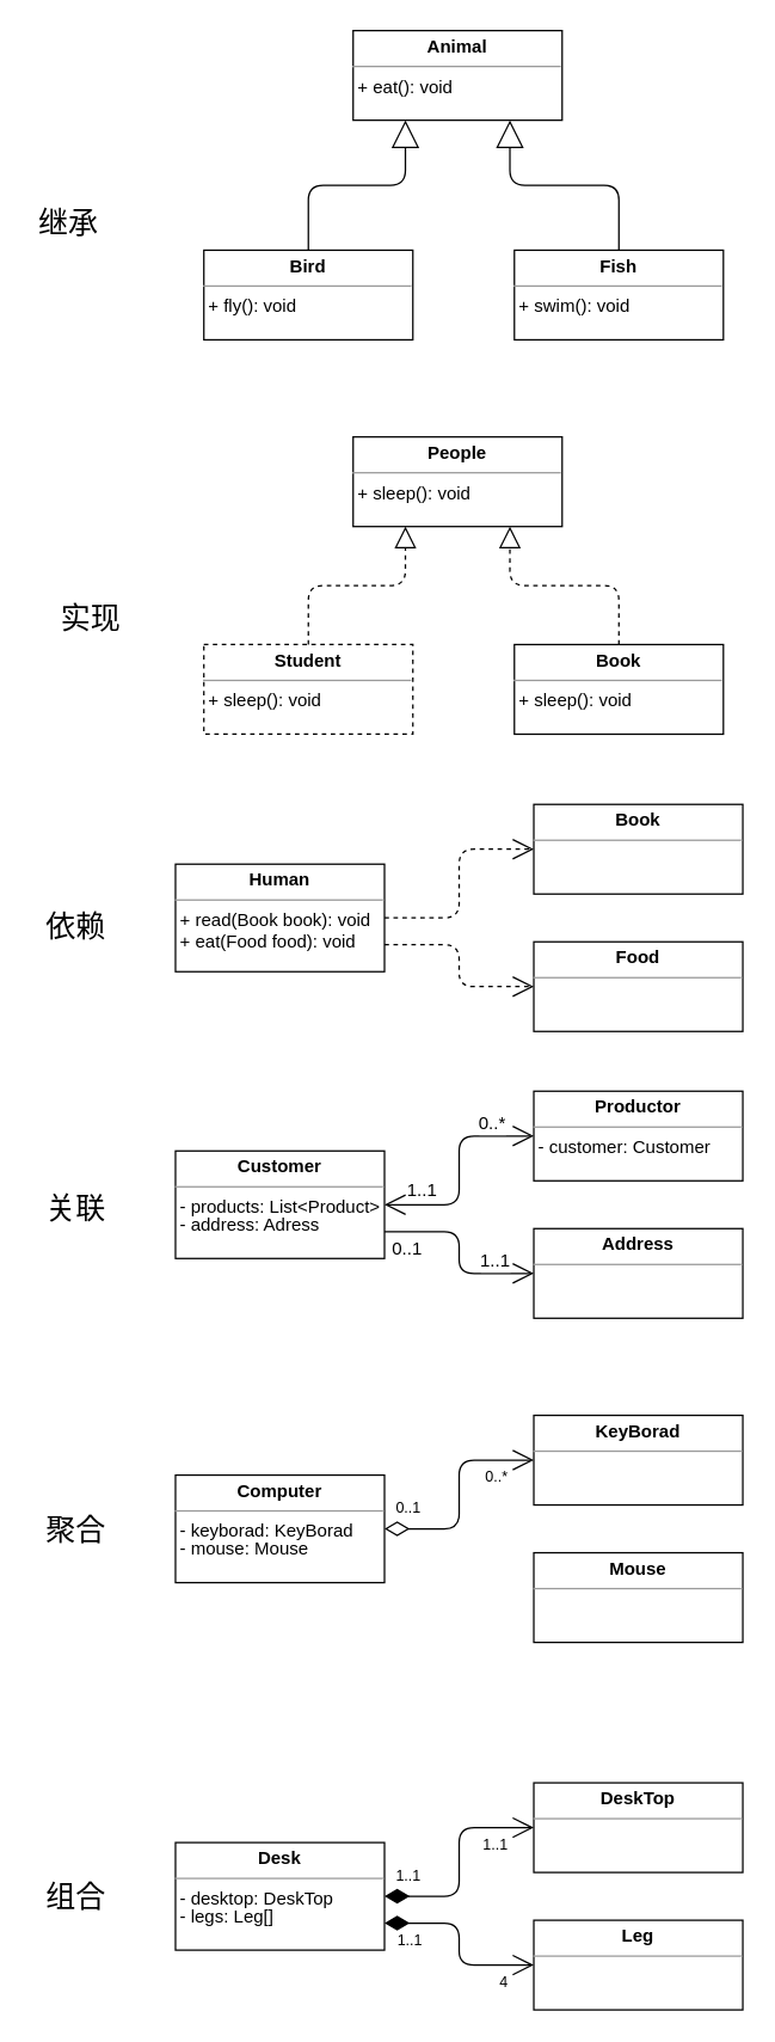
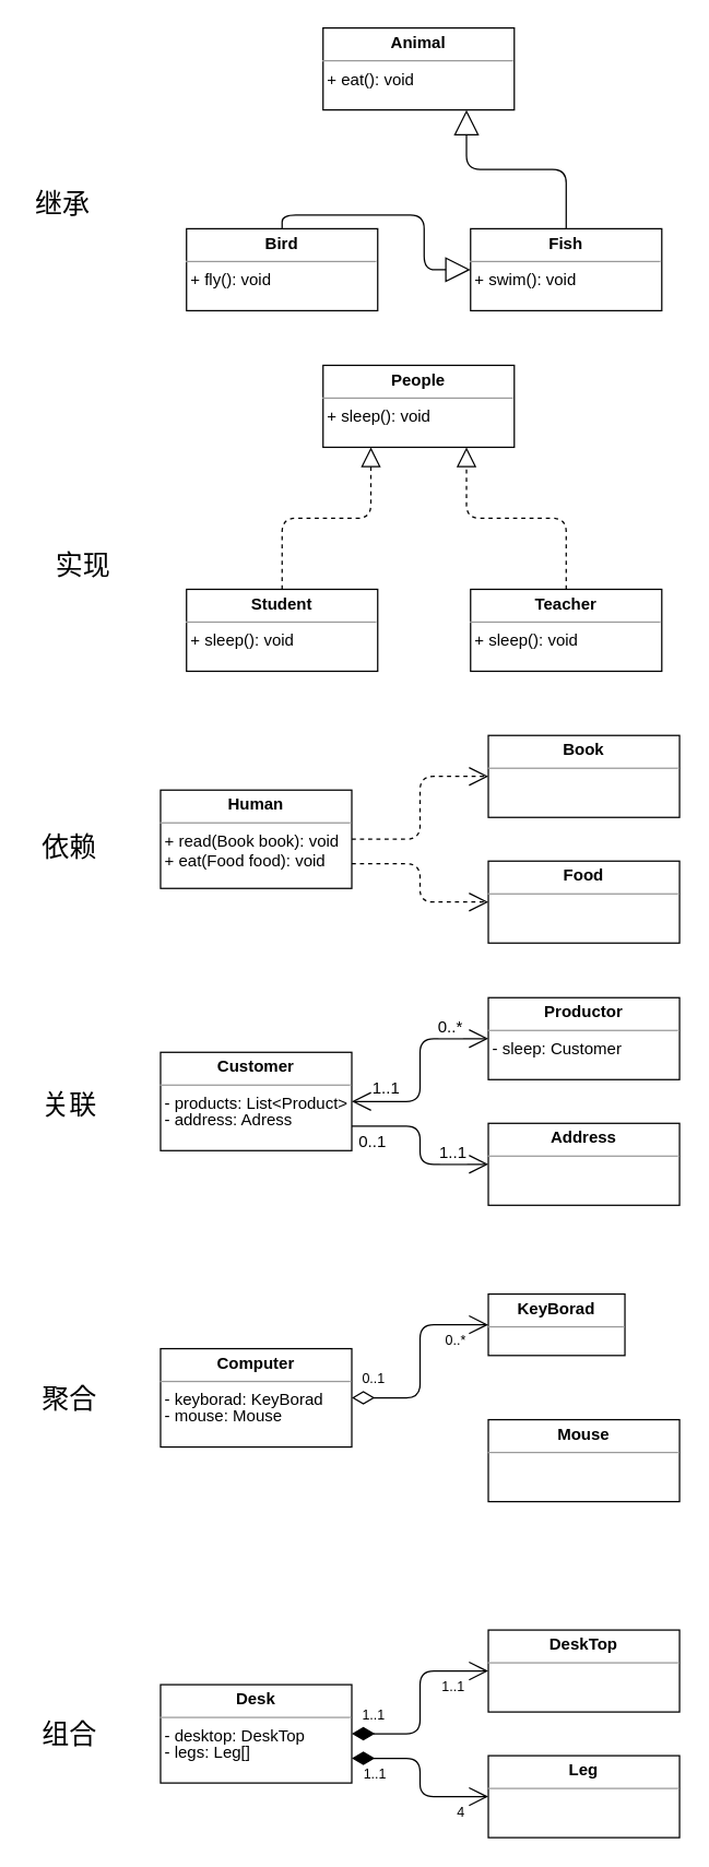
  <mxCell id="0" />
  <mxCell id="1" parent="0" />
  <mxCell id="2" value="&lt;p style=&quot;margin: 0px ; margin-top: 4px ; text-align: center&quot;&gt;&lt;b&gt;Animal&lt;/b&gt;&lt;/p&gt;&lt;hr size=&quot;1&quot;&gt;&lt;div style=&quot;height: 2px&quot;&gt;&amp;nbsp;+ eat(): void&lt;/div&gt;" style="verticalAlign=top;align=left;overflow=fill;fontSize=12;fontFamily=Helvetica;html=1;" parent="1" vertex="1"><mxGeometry x="236" y="20" width="140" height="60" as="geometry" /></mxCell>
  <mxCell id="3" value="&lt;p style=&quot;margin: 0px ; margin-top: 4px ; text-align: center&quot;&gt;&lt;b&gt;Bird&lt;/b&gt;&lt;/p&gt;&lt;hr size=&quot;1&quot;&gt;&lt;div style=&quot;height: 2px&quot;&gt;&amp;nbsp;+ fly(): void&lt;/div&gt;" style="verticalAlign=top;align=left;overflow=fill;fontSize=12;fontFamily=Helvetica;html=1;" parent="1" vertex="1"><mxGeometry x="136" y="167" width="140" height="60" as="geometry" /></mxCell>
  <mxCell id="4" value="&lt;p style=&quot;margin: 0px ; margin-top: 4px ; text-align: center&quot;&gt;&lt;b&gt;Fish&lt;/b&gt;&lt;/p&gt;&lt;hr size=&quot;1&quot;&gt;&lt;div style=&quot;height: 2px&quot;&gt;&amp;nbsp;+ swim(): void&lt;/div&gt;" style="verticalAlign=top;align=left;overflow=fill;fontSize=12;fontFamily=Helvetica;html=1;" parent="1" vertex="1"><mxGeometry x="344" y="167" width="140" height="60" as="geometry" /></mxCell>
- <mxCell id="5" value="" style="endArrow=block;endSize=16;endFill=0;html=1;entryX=0.25;entryY=1;entryDx=0;entryDy=0;exitX=0.5;exitY=0;exitDx=0;exitDy=0;edgeStyle=orthogonalEdgeStyle;" parent="1" source="3" target="2" edge="1"><mxGeometry width="160" relative="1" as="geometry"><mxPoint x="261" y="275" as="sourcePoint" /><mxPoint x="421" y="275" as="targetPoint" /></mxGeometry></mxCell>
+ <mxCell id="5" value="" style="endArrow=block;endSize=16;endFill=0;html=1;exitX=0.5;exitY=0;exitDx=0;exitDy=0;edgeStyle=orthogonalEdgeStyle;" parent="1" source="3" target="4" edge="1"><mxGeometry width="160" relative="1" as="geometry"><mxPoint x="261" y="275" as="sourcePoint" /><mxPoint x="421" y="275" as="targetPoint" /></mxGeometry></mxCell>
  <mxCell id="6" value="" style="endArrow=block;endSize=16;endFill=0;html=1;entryX=0.75;entryY=1;entryDx=0;entryDy=0;exitX=0.5;exitY=0;exitDx=0;exitDy=0;edgeStyle=orthogonalEdgeStyle;" parent="1" source="4" target="2" edge="1"><mxGeometry width="160" relative="1" as="geometry"><mxPoint x="216" y="177" as="sourcePoint" /><mxPoint x="281" y="90" as="targetPoint" /></mxGeometry></mxCell>
  <mxCell id="7" value="" style="endArrow=block;dashed=1;endFill=0;endSize=12;html=1;exitX=0.5;exitY=0;exitDx=0;exitDy=0;entryX=0.75;entryY=1;entryDx=0;entryDy=0;edgeStyle=orthogonalEdgeStyle;" parent="1" source="10" target="8" edge="1"><mxGeometry width="160" relative="1" as="geometry"><mxPoint x="366" y="383" as="sourcePoint" /><mxPoint x="526" y="383" as="targetPoint" /></mxGeometry></mxCell>
- <mxCell id="8" value="&lt;p style=&quot;margin: 0px ; margin-top: 4px ; text-align: center&quot;&gt;&lt;b&gt;People&lt;/b&gt;&lt;/p&gt;&lt;hr size=&quot;1&quot;&gt;&lt;div style=&quot;height: 2px&quot;&gt;&amp;nbsp;+ sleep(): void&lt;/div&gt;" style="verticalAlign=top;align=left;overflow=fill;fontSize=12;fontFamily=Helvetica;html=1;" parent="1" vertex="1"><mxGeometry x="236" y="292" width="140" height="60" as="geometry" /></mxCell>
- <mxCell id="9" value="&lt;p style=&quot;margin: 0px ; margin-top: 4px ; text-align: center&quot;&gt;&lt;b&gt;Student&lt;/b&gt;&lt;/p&gt;&lt;hr size=&quot;1&quot;&gt;&lt;div style=&quot;height: 2px&quot;&gt;&amp;nbsp;+ sleep(): void&lt;/div&gt;" style="verticalAlign=top;align=left;overflow=fill;fontSize=12;fontFamily=Helvetica;html=1;dashed=1;" parent="1" vertex="1"><mxGeometry x="136" y="431" width="140" height="60" as="geometry" /></mxCell>
- <mxCell id="10" value="&lt;p style=&quot;margin: 0px ; margin-top: 4px ; text-align: center&quot;&gt;&lt;b&gt;Book&lt;/b&gt;&lt;/p&gt;&lt;hr size=&quot;1&quot;&gt;&lt;div style=&quot;height: 2px&quot;&gt;&amp;nbsp;+ sleep(): void&lt;/div&gt;" style="verticalAlign=top;align=left;overflow=fill;fontSize=12;fontFamily=Helvetica;html=1;" parent="1" vertex="1"><mxGeometry x="344" y="431" width="140" height="60" as="geometry" /></mxCell>
+ <mxCell id="8" value="&lt;p style=&quot;margin: 0px ; margin-top: 4px ; text-align: center&quot;&gt;&lt;b&gt;People&lt;/b&gt;&lt;/p&gt;&lt;hr size=&quot;1&quot;&gt;&lt;div style=&quot;height: 2px&quot;&gt;&amp;nbsp;+ sleep(): void&lt;/div&gt;" style="verticalAlign=top;align=left;overflow=fill;fontSize=12;fontFamily=Helvetica;html=1;" parent="1" vertex="1"><mxGeometry x="236" y="267" width="140" height="60" as="geometry" /></mxCell>
+ <mxCell id="9" value="&lt;p style=&quot;margin: 0px ; margin-top: 4px ; text-align: center&quot;&gt;&lt;b&gt;Student&lt;/b&gt;&lt;/p&gt;&lt;hr size=&quot;1&quot;&gt;&lt;div style=&quot;height: 2px&quot;&gt;&amp;nbsp;+ sleep(): void&lt;/div&gt;" style="verticalAlign=top;align=left;overflow=fill;fontSize=12;fontFamily=Helvetica;html=1;" parent="1" vertex="1"><mxGeometry x="136" y="431" width="140" height="60" as="geometry" /></mxCell>
+ <mxCell id="10" value="&lt;p style=&quot;margin: 0px ; margin-top: 4px ; text-align: center&quot;&gt;&lt;b&gt;Teacher&lt;/b&gt;&lt;/p&gt;&lt;hr size=&quot;1&quot;&gt;&lt;div style=&quot;height: 2px&quot;&gt;&amp;nbsp;+ sleep(): void&lt;/div&gt;" style="verticalAlign=top;align=left;overflow=fill;fontSize=12;fontFamily=Helvetica;html=1;" parent="1" vertex="1"><mxGeometry x="344" y="431" width="140" height="60" as="geometry" /></mxCell>
  <mxCell id="11" value="" style="endArrow=block;dashed=1;endFill=0;endSize=12;html=1;entryX=0.25;entryY=1;entryDx=0;entryDy=0;exitX=0.5;exitY=0;exitDx=0;exitDy=0;edgeStyle=orthogonalEdgeStyle;" parent="1" source="9" target="8" edge="1"><mxGeometry width="160" relative="1" as="geometry"><mxPoint x="179" y="409" as="sourcePoint" /><mxPoint x="339" y="409" as="targetPoint" /></mxGeometry></mxCell>
  <mxCell id="12" value="&lt;p style=&quot;margin: 0px ; margin-top: 4px ; text-align: center&quot;&gt;&lt;b&gt;Human&lt;/b&gt;&lt;/p&gt;&lt;hr size=&quot;1&quot;&gt;&lt;div style=&quot;height: 2px&quot;&gt;&amp;nbsp;+ read(Book book): void&lt;/div&gt;&lt;div style=&quot;height: 2px&quot;&gt;&lt;br&gt;&lt;/div&gt;&lt;div style=&quot;height: 2px&quot;&gt;&lt;br&gt;&lt;/div&gt;&lt;div style=&quot;height: 2px&quot;&gt;&lt;br&gt;&lt;/div&gt;&lt;div style=&quot;height: 2px&quot;&gt;&lt;br&gt;&lt;/div&gt;&lt;div style=&quot;height: 2px&quot;&gt;&lt;br&gt;&lt;/div&gt;&lt;div style=&quot;height: 2px&quot;&gt;&lt;br&gt;&lt;/div&gt;&lt;div style=&quot;height: 2px&quot;&gt;&amp;nbsp;+ eat(Food food): void&lt;br&gt;&lt;/div&gt;&lt;div style=&quot;height: 2px&quot;&gt;&lt;br&gt;&lt;/div&gt;" style="verticalAlign=top;align=left;overflow=fill;fontSize=12;fontFamily=Helvetica;html=1;" parent="1" vertex="1"><mxGeometry x="117" y="578" width="140" height="72" as="geometry" /></mxCell>
  <mxCell id="13" value="&lt;p style=&quot;margin: 0px ; margin-top: 4px ; text-align: center&quot;&gt;&lt;b&gt;Book&lt;/b&gt;&lt;/p&gt;&lt;hr size=&quot;1&quot;&gt;&lt;div style=&quot;height: 2px&quot;&gt;&amp;nbsp;&lt;/div&gt;" style="verticalAlign=top;align=left;overflow=fill;fontSize=12;fontFamily=Helvetica;html=1;" parent="1" vertex="1"><mxGeometry x="357" y="538" width="140" height="60" as="geometry" /></mxCell>
  <mxCell id="14" value="&lt;p style=&quot;margin: 0px ; margin-top: 4px ; text-align: center&quot;&gt;&lt;b&gt;Food&lt;/b&gt;&lt;/p&gt;&lt;hr size=&quot;1&quot;&gt;&lt;div style=&quot;height: 2px&quot;&gt;&amp;nbsp;&lt;/div&gt;" style="verticalAlign=top;align=left;overflow=fill;fontSize=12;fontFamily=Helvetica;html=1;" parent="1" vertex="1"><mxGeometry x="357" y="630" width="140" height="60" as="geometry" /></mxCell>
  <mxCell id="15" value="" style="endArrow=open;endSize=12;dashed=1;html=1;exitX=1;exitY=0.5;exitDx=0;exitDy=0;entryX=0;entryY=0.5;entryDx=0;entryDy=0;edgeStyle=orthogonalEdgeStyle;" parent="1" source="12" target="13" edge="1"><mxGeometry width="160" relative="1" as="geometry"><mxPoint x="249" y="523" as="sourcePoint" /><mxPoint x="409" y="523" as="targetPoint" /></mxGeometry></mxCell>
  <mxCell id="16" value="" style="endArrow=open;endSize=12;dashed=1;html=1;exitX=1;exitY=0.75;exitDx=0;exitDy=0;entryX=0;entryY=0.5;entryDx=0;entryDy=0;edgeStyle=orthogonalEdgeStyle;" parent="1" source="12" target="14" edge="1"><mxGeometry width="160" relative="1" as="geometry"><mxPoint x="267" y="606" as="sourcePoint" /><mxPoint x="367" y="578" as="targetPoint" /></mxGeometry></mxCell>
  <mxCell id="17" value="&lt;p style=&quot;margin: 0px ; margin-top: 4px ; text-align: center&quot;&gt;&lt;b&gt;Customer&lt;/b&gt;&lt;/p&gt;&lt;hr size=&quot;1&quot;&gt;&lt;div style=&quot;height: 2px&quot;&gt;&amp;nbsp;- products: List&amp;lt;Product&amp;gt;&lt;/div&gt;&lt;div style=&quot;height: 2px&quot;&gt;&lt;br&gt;&lt;/div&gt;&lt;div style=&quot;height: 2px&quot;&gt;&lt;br&gt;&lt;/div&gt;&lt;div style=&quot;height: 2px&quot;&gt;&lt;br&gt;&lt;/div&gt;&lt;div style=&quot;height: 2px&quot;&gt;&lt;br&gt;&lt;/div&gt;&lt;div style=&quot;height: 2px&quot;&gt;&lt;br&gt;&lt;/div&gt;&lt;div style=&quot;height: 2px&quot;&gt;&amp;nbsp;- address: Adress&lt;/div&gt;" style="verticalAlign=top;align=left;overflow=fill;fontSize=12;fontFamily=Helvetica;html=1;" parent="1" vertex="1"><mxGeometry x="117" y="770" width="140" height="72" as="geometry" /></mxCell>
- <mxCell id="18" value="&lt;p style=&quot;margin: 0px ; margin-top: 4px ; text-align: center&quot;&gt;&lt;b&gt;Productor&lt;/b&gt;&lt;/p&gt;&lt;hr size=&quot;1&quot;&gt;&lt;div style=&quot;height: 2px&quot;&gt;&amp;nbsp;- customer: Customer&lt;/div&gt;" style="verticalAlign=top;align=left;overflow=fill;fontSize=12;fontFamily=Helvetica;html=1;" parent="1" vertex="1"><mxGeometry x="357" y="730" width="140" height="60" as="geometry" /></mxCell>
+ <mxCell id="18" value="&lt;p style=&quot;margin: 0px ; margin-top: 4px ; text-align: center&quot;&gt;&lt;b&gt;Productor&lt;/b&gt;&lt;/p&gt;&lt;hr size=&quot;1&quot;&gt;&lt;div style=&quot;height: 2px&quot;&gt;&amp;nbsp;- sleep: Customer&lt;/div&gt;" style="verticalAlign=top;align=left;overflow=fill;fontSize=12;fontFamily=Helvetica;html=1;" parent="1" vertex="1"><mxGeometry x="357" y="730" width="140" height="60" as="geometry" /></mxCell>
  <mxCell id="19" value="&lt;p style=&quot;margin: 0px ; margin-top: 4px ; text-align: center&quot;&gt;&lt;b&gt;Address&lt;/b&gt;&lt;/p&gt;&lt;hr size=&quot;1&quot;&gt;&lt;div style=&quot;height: 2px&quot;&gt;&amp;nbsp;&lt;/div&gt;" style="verticalAlign=top;align=left;overflow=fill;fontSize=12;fontFamily=Helvetica;html=1;" parent="1" vertex="1"><mxGeometry x="357" y="822" width="140" height="60" as="geometry" /></mxCell>
  <mxCell id="20" value="" style="endArrow=open;endFill=1;endSize=12;html=1;exitX=1;exitY=0.5;exitDx=0;exitDy=0;entryX=0;entryY=0.5;entryDx=0;entryDy=0;edgeStyle=orthogonalEdgeStyle;startArrow=open;startFill=0;startSize=12;" parent="1" source="17" target="18" edge="1"><mxGeometry width="160" relative="1" as="geometry"><mxPoint x="261" y="709" as="sourcePoint" /><mxPoint x="421" y="709" as="targetPoint" /></mxGeometry></mxCell>
  <mxCell id="21" value="0..*" style="text;html=1;align=center;verticalAlign=middle;resizable=0;points=[];labelBackgroundColor=#ffffff;" parent="20" vertex="1" connectable="0"><mxGeometry x="0.712" y="-1" relative="1" as="geometry"><mxPoint x="-8" y="-10" as="offset" /></mxGeometry></mxCell>
  <mxCell id="22" value="1..1" style="text;html=1;align=center;verticalAlign=middle;resizable=0;points=[];labelBackgroundColor=#ffffff;" parent="20" vertex="1" connectable="0"><mxGeometry x="-0.836" y="1" relative="1" as="geometry"><mxPoint x="12" y="-9" as="offset" /></mxGeometry></mxCell>
  <mxCell id="23" value="" style="endArrow=open;endFill=1;endSize=12;html=1;exitX=1;exitY=0.75;exitDx=0;exitDy=0;entryX=0;entryY=0.5;entryDx=0;entryDy=0;edgeStyle=orthogonalEdgeStyle;" parent="1" source="17" target="19" edge="1"><mxGeometry width="160" relative="1" as="geometry"><mxPoint x="267" y="816" as="sourcePoint" /><mxPoint x="367" y="770" as="targetPoint" /></mxGeometry></mxCell>
  <mxCell id="24" value="1..1" style="text;html=1;align=center;verticalAlign=middle;resizable=0;points=[];labelBackgroundColor=#ffffff;" parent="23" vertex="1" connectable="0"><mxGeometry x="0.712" y="-1" relative="1" as="geometry"><mxPoint x="-9" y="-10" as="offset" /></mxGeometry></mxCell>
  <mxCell id="25" value="0..1" style="text;html=1;align=center;verticalAlign=middle;resizable=0;points=[];labelBackgroundColor=#ffffff;" parent="23" vertex="1" connectable="0"><mxGeometry x="-0.836" y="1" relative="1" as="geometry"><mxPoint x="4" y="12" as="offset" /></mxGeometry></mxCell>
  <mxCell id="26" value="&lt;p style=&quot;margin: 0px ; margin-top: 4px ; text-align: center&quot;&gt;&lt;b&gt;Computer&lt;/b&gt;&lt;/p&gt;&lt;hr size=&quot;1&quot;&gt;&lt;div style=&quot;height: 2px&quot;&gt;&amp;nbsp;- keyborad: KeyBorad&lt;/div&gt;&lt;div style=&quot;height: 2px&quot;&gt;&lt;br&gt;&lt;/div&gt;&lt;div style=&quot;height: 2px&quot;&gt;&lt;br&gt;&lt;/div&gt;&lt;div style=&quot;height: 2px&quot;&gt;&lt;br&gt;&lt;/div&gt;&lt;div style=&quot;height: 2px&quot;&gt;&lt;br&gt;&lt;/div&gt;&lt;div style=&quot;height: 2px&quot;&gt;&lt;br&gt;&lt;/div&gt;&lt;div style=&quot;height: 2px&quot;&gt;&amp;nbsp;- mouse: Mouse&lt;/div&gt;" style="verticalAlign=top;align=left;overflow=fill;fontSize=12;fontFamily=Helvetica;html=1;" parent="1" vertex="1"><mxGeometry x="117" y="987" width="140" height="72" as="geometry" /></mxCell>
- <mxCell id="27" value="&lt;p style=&quot;margin: 0px ; margin-top: 4px ; text-align: center&quot;&gt;&lt;b&gt;KeyBorad&lt;/b&gt;&lt;/p&gt;&lt;hr size=&quot;1&quot;&gt;&lt;div style=&quot;height: 2px&quot;&gt;&lt;br&gt;&lt;/div&gt;" style="verticalAlign=top;align=left;overflow=fill;fontSize=12;fontFamily=Helvetica;html=1;" parent="1" vertex="1"><mxGeometry x="357" y="947" width="140" height="60" as="geometry" /></mxCell>
+ <mxCell id="27" value="&lt;p style=&quot;margin: 0px ; margin-top: 4px ; text-align: center&quot;&gt;&lt;b&gt;KeyBorad&lt;/b&gt;&lt;/p&gt;&lt;hr size=&quot;1&quot;&gt;&lt;div style=&quot;height: 2px&quot;&gt;&lt;br&gt;&lt;/div&gt;" style="verticalAlign=top;align=left;overflow=fill;fontSize=12;fontFamily=Helvetica;html=1;" parent="1" vertex="1"><mxGeometry x="357" y="947" width="100" height="45" as="geometry" /></mxCell>
  <mxCell id="28" value="&lt;p style=&quot;margin: 0px ; margin-top: 4px ; text-align: center&quot;&gt;&lt;b&gt;Mouse&lt;/b&gt;&lt;/p&gt;&lt;hr size=&quot;1&quot;&gt;&lt;div style=&quot;height: 2px&quot;&gt;&amp;nbsp;&lt;/div&gt;" style="verticalAlign=top;align=left;overflow=fill;fontSize=12;fontFamily=Helvetica;html=1;" parent="1" vertex="1"><mxGeometry x="357" y="1039" width="140" height="60" as="geometry" /></mxCell>
  <mxCell id="29" value="" style="endArrow=open;html=1;endSize=12;startArrow=diamondThin;startSize=14;startFill=0;edgeStyle=orthogonalEdgeStyle;entryX=0;entryY=0.5;entryDx=0;entryDy=0;exitX=1;exitY=0.5;exitDx=0;exitDy=0;" parent="1" source="26" target="27" edge="1"><mxGeometry relative="1" as="geometry"><mxPoint x="194" y="947" as="sourcePoint" /><mxPoint x="354" y="947" as="targetPoint" /></mxGeometry></mxCell>
  <mxCell id="30" value="0..1" style="resizable=0;html=1;align=left;verticalAlign=top;labelBackgroundColor=#ffffff;fontSize=10;" parent="29" connectable="0" vertex="1"><mxGeometry x="-1" relative="1" as="geometry"><mxPoint x="6" y="-26" as="offset" /></mxGeometry></mxCell>
  <mxCell id="31" value="0..*" style="resizable=0;html=1;align=right;verticalAlign=top;labelBackgroundColor=#ffffff;fontSize=10;" parent="29" connectable="0" vertex="1"><mxGeometry x="1" relative="1" as="geometry"><mxPoint x="-17" y="-1" as="offset" /></mxGeometry></mxCell>
  <mxCell id="32" value="&lt;p style=&quot;margin: 0px ; margin-top: 4px ; text-align: center&quot;&gt;&lt;b&gt;Desk&lt;/b&gt;&lt;/p&gt;&lt;hr size=&quot;1&quot;&gt;&lt;div style=&quot;height: 2px&quot;&gt;&amp;nbsp;- desktop: DeskTop&lt;/div&gt;&lt;div style=&quot;height: 2px&quot;&gt;&lt;br&gt;&lt;/div&gt;&lt;div style=&quot;height: 2px&quot;&gt;&lt;br&gt;&lt;/div&gt;&lt;div style=&quot;height: 2px&quot;&gt;&lt;br&gt;&lt;/div&gt;&lt;div style=&quot;height: 2px&quot;&gt;&lt;br&gt;&lt;/div&gt;&lt;div style=&quot;height: 2px&quot;&gt;&lt;br&gt;&lt;/div&gt;&lt;div style=&quot;height: 2px&quot;&gt;&amp;nbsp;- legs: Leg[]&lt;/div&gt;" style="verticalAlign=top;align=left;overflow=fill;fontSize=12;fontFamily=Helvetica;html=1;" parent="1" vertex="1"><mxGeometry x="117" y="1233" width="140" height="72" as="geometry" /></mxCell>
  <mxCell id="33" value="&lt;p style=&quot;margin: 0px ; margin-top: 4px ; text-align: center&quot;&gt;&lt;b&gt;DeskTop&lt;/b&gt;&lt;/p&gt;&lt;hr size=&quot;1&quot;&gt;&lt;div style=&quot;height: 2px&quot;&gt;&lt;br&gt;&lt;/div&gt;" style="verticalAlign=top;align=left;overflow=fill;fontSize=12;fontFamily=Helvetica;html=1;" parent="1" vertex="1"><mxGeometry x="357" y="1193" width="140" height="60" as="geometry" /></mxCell>
  <mxCell id="34" value="&lt;p style=&quot;margin: 0px ; margin-top: 4px ; text-align: center&quot;&gt;&lt;b&gt;Leg&lt;/b&gt;&lt;/p&gt;&lt;hr size=&quot;1&quot;&gt;&lt;div style=&quot;height: 2px&quot;&gt;&amp;nbsp;&lt;/div&gt;" style="verticalAlign=top;align=left;overflow=fill;fontSize=12;fontFamily=Helvetica;html=1;" parent="1" vertex="1"><mxGeometry x="357" y="1285" width="140" height="60" as="geometry" /></mxCell>
  <mxCell id="35" value="" style="endArrow=open;html=1;endSize=12;startArrow=diamondThin;startSize=14;startFill=1;edgeStyle=orthogonalEdgeStyle;entryX=0;entryY=0.5;entryDx=0;entryDy=0;exitX=1;exitY=0.5;exitDx=0;exitDy=0;" parent="1" source="32" target="33" edge="1"><mxGeometry relative="1" as="geometry"><mxPoint x="194" y="1193" as="sourcePoint" /><mxPoint x="354" y="1193" as="targetPoint" /></mxGeometry></mxCell>
  <mxCell id="36" value="1..1" style="resizable=0;html=1;align=left;verticalAlign=top;labelBackgroundColor=#ffffff;fontSize=10;" parent="35" connectable="0" vertex="1"><mxGeometry x="-1" relative="1" as="geometry"><mxPoint x="6" y="-26" as="offset" /></mxGeometry></mxCell>
  <mxCell id="37" value="1..1" style="resizable=0;html=1;align=right;verticalAlign=top;labelBackgroundColor=#ffffff;fontSize=10;" parent="35" connectable="0" vertex="1"><mxGeometry x="1" relative="1" as="geometry"><mxPoint x="-17" y="-1" as="offset" /></mxGeometry></mxCell>
  <mxCell id="38" value="" style="endArrow=open;html=1;endSize=12;startArrow=diamondThin;startSize=14;startFill=1;edgeStyle=orthogonalEdgeStyle;entryX=0;entryY=0.5;entryDx=0;entryDy=0;exitX=1;exitY=0.75;exitDx=0;exitDy=0;" parent="1" source="32" target="34" edge="1"><mxGeometry relative="1" as="geometry"><mxPoint x="267" y="1279" as="sourcePoint" /><mxPoint x="367" y="1233" as="targetPoint" /></mxGeometry></mxCell>
  <mxCell id="39" value="1..1" style="resizable=0;html=1;align=left;verticalAlign=top;labelBackgroundColor=#ffffff;fontSize=10;" parent="38" connectable="0" vertex="1"><mxGeometry x="-1" relative="1" as="geometry"><mxPoint x="7" y="-1" as="offset" /></mxGeometry></mxCell>
  <mxCell id="40" value="4" style="resizable=0;html=1;align=right;verticalAlign=top;labelBackgroundColor=#ffffff;fontSize=10;" parent="38" connectable="0" vertex="1"><mxGeometry x="1" relative="1" as="geometry"><mxPoint x="-17" y="-1" as="offset" /></mxGeometry></mxCell>
  <mxCell id="41" value="组合" style="text;html=1;align=center;verticalAlign=middle;resizable=0;points=[];autosize=1;fontSize=20;" parent="1" vertex="1"><mxGeometry x="25" y="1255" width="50" height="28" as="geometry" /></mxCell>
  <mxCell id="42" value="聚合" style="text;html=1;align=center;verticalAlign=middle;resizable=0;points=[];autosize=1;fontSize=20;" parent="1" vertex="1"><mxGeometry x="25" y="1009" width="50" height="28" as="geometry" /></mxCell>
  <mxCell id="43" value="关联" style="text;html=1;align=center;verticalAlign=middle;resizable=0;points=[];autosize=1;fontSize=20;" parent="1" vertex="1"><mxGeometry x="25" y="794" width="50" height="28" as="geometry" /></mxCell>
  <mxCell id="44" value="依赖" style="text;html=1;align=center;verticalAlign=middle;resizable=0;points=[];autosize=1;fontSize=20;" parent="1" vertex="1"><mxGeometry x="25" y="605" width="50" height="28" as="geometry" /></mxCell>
  <mxCell id="45" value="实现" style="text;html=1;align=center;verticalAlign=middle;resizable=0;points=[];autosize=1;fontSize=20;" parent="1" vertex="1"><mxGeometry x="35" y="399" width="50" height="28" as="geometry" /></mxCell>
  <mxCell id="46" value="继承" style="text;html=1;align=center;verticalAlign=middle;resizable=0;points=[];autosize=1;fontSize=20;" parent="1" vertex="1"><mxGeometry x="20" y="134" width="50" height="28" as="geometry" /></mxCell>
